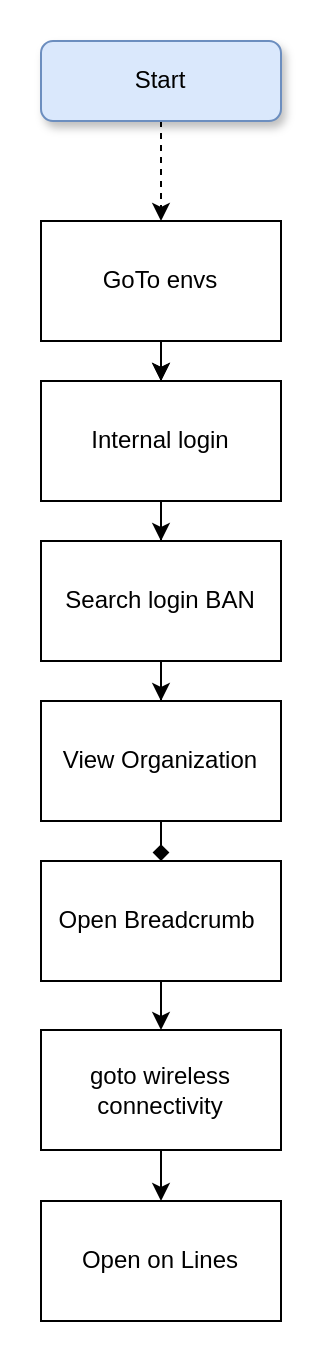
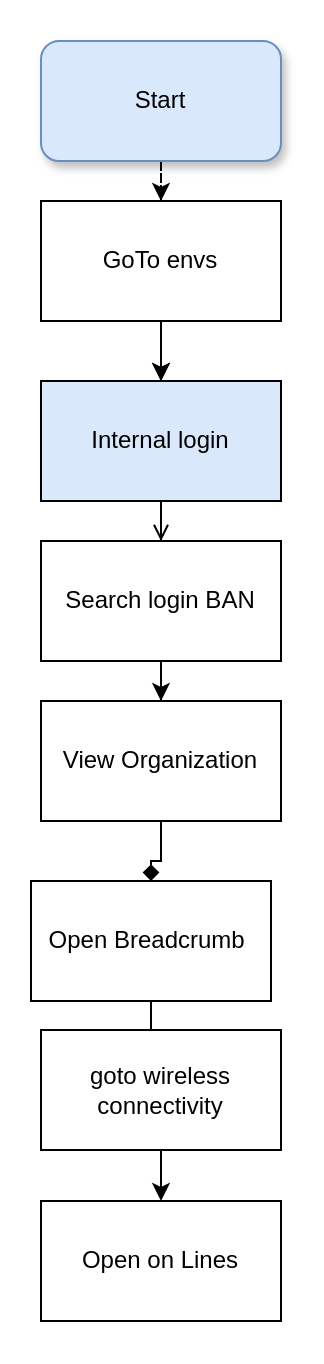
  <mxCell id="0" />
  <mxCell id="1" parent="0" />
  <mxCell id="2" value="" style="edgeStyle=orthogonalEdgeStyle;rounded=0;orthogonalLoop=1;jettySize=auto;html=1;dashed=1;" edge="1" parent="1" source="3" target="6"><mxGeometry relative="1" as="geometry" /></mxCell>
- <mxCell id="3" value="Start" style="rounded=1;whiteSpace=wrap;html=1;glass=0;shadow=1;fillColor=#dae8fc;strokeColor=#6c8ebf;" vertex="1" parent="1"><mxGeometry x="20" y="20" width="120" height="40" as="geometry" /></mxCell>
- <mxCell id="4" value="" style="edgeStyle=orthogonalEdgeStyle;rounded=0;orthogonalLoop=1;jettySize=auto;html=1;" edge="1" parent="1" source="10" target="8"><mxGeometry relative="1" as="geometry" /></mxCell>
+ <mxCell id="3" value="Start" style="rounded=1;whiteSpace=wrap;html=1;glass=0;shadow=1;fillColor=#dae8fc;strokeColor=#6c8ebf;" vertex="1" parent="1"><mxGeometry x="20" y="20" width="120" height="60" as="geometry" /></mxCell>
+ <mxCell id="4" value="" style="edgeStyle=orthogonalEdgeStyle;rounded=0;orthogonalLoop=1;jettySize=auto;html=1;endArrow=open;" edge="1" parent="1" source="10" target="8"><mxGeometry relative="1" as="geometry" /></mxCell>
  <mxCell id="5" value="" style="edgeStyle=orthogonalEdgeStyle;rounded=0;orthogonalLoop=1;jettySize=auto;html=1;" edge="1" parent="1" source="6" target="10"><mxGeometry relative="1" as="geometry" /></mxCell>
- <mxCell id="6" value="GoTo envs" style="whiteSpace=wrap;html=1;rounded=0;" vertex="1" parent="1"><mxGeometry x="20" y="110" width="120" height="60" as="geometry" /></mxCell>
+ <mxCell id="6" value="GoTo envs" style="whiteSpace=wrap;html=1;rounded=0;" vertex="1" parent="1"><mxGeometry x="20" y="100" width="120" height="60" as="geometry" /></mxCell>
  <mxCell id="7" value="" style="edgeStyle=orthogonalEdgeStyle;rounded=0;orthogonalLoop=1;jettySize=auto;html=1;" edge="1" parent="1" source="8" target="12"><mxGeometry relative="1" as="geometry" /></mxCell>
  <mxCell id="8" value="Search login BAN" style="whiteSpace=wrap;html=1;rounded=0;" vertex="1" parent="1"><mxGeometry x="20" y="270" width="120" height="60" as="geometry" /></mxCell>
  <mxCell id="9" value="" style="edgeStyle=orthogonalEdgeStyle;rounded=0;orthogonalLoop=1;jettySize=auto;html=1;" edge="1" parent="1" source="6" target="10"><mxGeometry relative="1" as="geometry"><mxPoint x="80" y="220" as="sourcePoint" /><mxPoint x="81" y="420" as="targetPoint" /></mxGeometry></mxCell>
- <mxCell id="10" value="Internal login" style="whiteSpace=wrap;html=1;rounded=0;" vertex="1" parent="1"><mxGeometry x="20" y="190" width="120" height="60" as="geometry" /></mxCell>
+ <mxCell id="10" value="Internal login" style="whiteSpace=wrap;html=1;rounded=0;fillColor=#dae8fc;" vertex="1" parent="1"><mxGeometry x="20" y="190" width="120" height="60" as="geometry" /></mxCell>
  <mxCell id="11" value="" style="edgeStyle=orthogonalEdgeStyle;rounded=0;orthogonalLoop=1;jettySize=auto;html=1;endArrow=diamond;" edge="1" parent="1" source="12" target="14"><mxGeometry relative="1" as="geometry" /></mxCell>
  <mxCell id="12" value="View Organization" style="whiteSpace=wrap;html=1;rounded=0;" vertex="1" parent="1"><mxGeometry x="20" y="350" width="120" height="60" as="geometry" /></mxCell>
  <mxCell id="13" value="" style="edgeStyle=orthogonalEdgeStyle;rounded=0;orthogonalLoop=1;jettySize=auto;html=1;" edge="1" parent="1" source="14" target="16"><mxGeometry relative="1" as="geometry" /></mxCell>
- <mxCell id="14" value="Open Breadcrumb&amp;nbsp;" style="whiteSpace=wrap;html=1;rounded=0;" vertex="1" parent="1"><mxGeometry x="20" y="430" width="120" height="60" as="geometry" /></mxCell>
+ <mxCell id="14" value="Open Breadcrumb&amp;nbsp;" style="whiteSpace=wrap;html=1;rounded=0;" vertex="1" parent="1"><mxGeometry x="15" y="440" width="120" height="60" as="geometry" /></mxCell>
  <mxCell id="15" value="" style="edgeStyle=orthogonalEdgeStyle;rounded=0;orthogonalLoop=1;jettySize=auto;html=1;" edge="1" parent="1" source="16" target="17"><mxGeometry relative="1" as="geometry" /></mxCell>
  <mxCell id="16" value="goto wireless connectivity" style="whiteSpace=wrap;html=1;rounded=0;" vertex="1" parent="1"><mxGeometry x="20" y="514.5" width="120" height="60" as="geometry" /></mxCell>
  <mxCell id="17" value="Open on Lines" style="whiteSpace=wrap;html=1;rounded=0;" vertex="1" parent="1"><mxGeometry x="20" y="600" width="120" height="60" as="geometry" /></mxCell>
